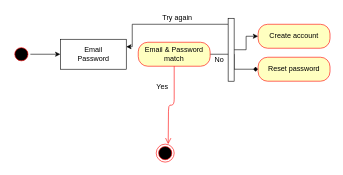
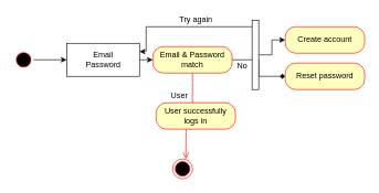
  <mxCell id="0" />
  <mxCell id="1" parent="0" />
  <mxCell id="2" style="edgeStyle=orthogonalEdgeStyle;rounded=0;orthogonalLoop=1;jettySize=auto;html=1;" edge="1" parent="1"><mxGeometry relative="1" as="geometry"><mxPoint x="50" y="90" as="sourcePoint" /><mxPoint x="100" y="90" as="targetPoint" /></mxGeometry></mxCell>
+ <mxCell id="3" style="edgeStyle=orthogonalEdgeStyle;rounded=0;orthogonalLoop=1;jettySize=auto;html=1;exitX=1;exitY=0.5;exitDx=0;exitDy=0;entryX=0;entryY=0.5;entryDx=0;entryDy=0;" edge="1" parent="1" source="4" target="6"><mxGeometry relative="1" as="geometry" /></mxCell>
  <mxCell id="4" value="Email&lt;br&gt;Password" style="html=1;" vertex="1" parent="1"><mxGeometry x="100" y="65" width="110" height="50" as="geometry" /></mxCell>
  <mxCell id="5" style="edgeStyle=orthogonalEdgeStyle;rounded=0;orthogonalLoop=1;jettySize=auto;html=1;exitX=1;exitY=0.5;exitDx=0;exitDy=0;entryX=0;entryY=0.5;entryDx=0;entryDy=0;endArrow=diamond;" edge="1" parent="1" source="6" target="9"><mxGeometry relative="1" as="geometry" /></mxCell>
  <mxCell id="6" value="Email &amp;amp; Password match" style="rounded=1;whiteSpace=wrap;html=1;arcSize=40;fontColor=#000000;fillColor=#ffffc0;strokeColor=#ff0000;" vertex="1" parent="1"><mxGeometry x="230" y="70" width="120" height="40" as="geometry" /></mxCell>
  <mxCell id="7" value="" style="edgeStyle=orthogonalEdgeStyle;html=1;verticalAlign=bottom;endArrow=open;endSize=8;strokeColor=#ff0000;" edge="1" source="6" parent="1"><mxGeometry relative="1" as="geometry"><mxPoint x="280" y="240" as="targetPoint" /></mxGeometry></mxCell>
- <mxCell id="8" value="Yes" style="text;html=1;resizable=0;autosize=1;align=center;verticalAlign=middle;points=[];fillColor=none;strokeColor=none;rounded=0;" vertex="1" parent="1"><mxGeometry x="250" y="135" width="40" height="20" as="geometry" /></mxCell>
+ <mxCell id="8" value="User" style="text;html=1;resizable=0;autosize=1;align=center;verticalAlign=middle;points=[];fillColor=none;strokeColor=none;rounded=0;" vertex="1" parent="1"><mxGeometry x="250" y="135" width="40" height="20" as="geometry" /></mxCell>
  <mxCell id="9" value="Reset password" style="rounded=1;whiteSpace=wrap;html=1;arcSize=40;fontColor=#000000;fillColor=#ffffc0;strokeColor=#ff0000;" vertex="1" parent="1"><mxGeometry x="430" y="95" width="120" height="40" as="geometry" /></mxCell>
  <mxCell id="10" value="Create account" style="rounded=1;whiteSpace=wrap;html=1;arcSize=40;fontColor=#000000;fillColor=#ffffc0;strokeColor=#ff0000;" vertex="1" parent="1"><mxGeometry x="430" y="40" width="120" height="40" as="geometry" /></mxCell>
  <mxCell id="11" value="No" style="text;html=1;resizable=0;autosize=1;align=center;verticalAlign=middle;points=[];fillColor=none;strokeColor=none;rounded=0;" vertex="1" parent="1"><mxGeometry x="350" y="90" width="30" height="20" as="geometry" /></mxCell>
  <mxCell id="12" style="edgeStyle=orthogonalEdgeStyle;rounded=0;orthogonalLoop=1;jettySize=auto;html=1;" edge="1" parent="1" source="14" target="10"><mxGeometry relative="1" as="geometry" /></mxCell>
  <mxCell id="13" style="edgeStyle=orthogonalEdgeStyle;rounded=0;orthogonalLoop=1;jettySize=auto;html=1;entryX=1;entryY=0.25;entryDx=0;entryDy=0;" edge="1" parent="1" source="14" target="4"><mxGeometry relative="1" as="geometry"><Array as="points"><mxPoint x="220" y="40" /><mxPoint x="220" y="77" /></Array></mxGeometry></mxCell>
  <mxCell id="14" value="" style="html=1;points=[];perimeter=orthogonalPerimeter;" vertex="1" parent="1"><mxGeometry x="380" y="30" width="10" height="105" as="geometry" /></mxCell>
  <mxCell id="15" value="" style="ellipse;html=1;shape=endState;fillColor=#000000;strokeColor=#ff0000;" vertex="1" parent="1"><mxGeometry x="260" y="240" width="30" height="30" as="geometry" /></mxCell>
  <mxCell id="16" value="" style="ellipse;html=1;shape=startState;fillColor=#000000;strokeColor=#ff0000;" vertex="1" parent="1"><mxGeometry x="20" y="75" width="30" height="30" as="geometry" /></mxCell>
  <mxCell id="17" value="Try again" style="text;html=1;resizable=0;autosize=1;align=center;verticalAlign=middle;points=[];fillColor=none;strokeColor=none;rounded=0;" vertex="1" parent="1"><mxGeometry x="260" y="20" width="70" height="20" as="geometry" /></mxCell>
+ <mxCell id="18" value="User successfully logs in" style="rounded=1;whiteSpace=wrap;html=1;arcSize=40;fontColor=#000000;fillColor=#ffffc0;strokeColor=#ff0000;" vertex="1" parent="1"><mxGeometry x="235" y="155" width="120" height="40" as="geometry" /></mxCell>
